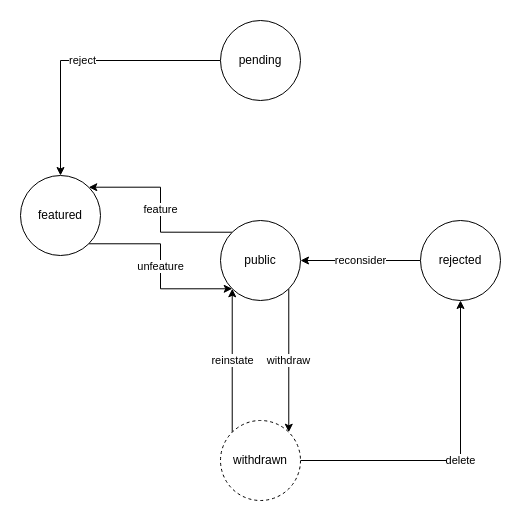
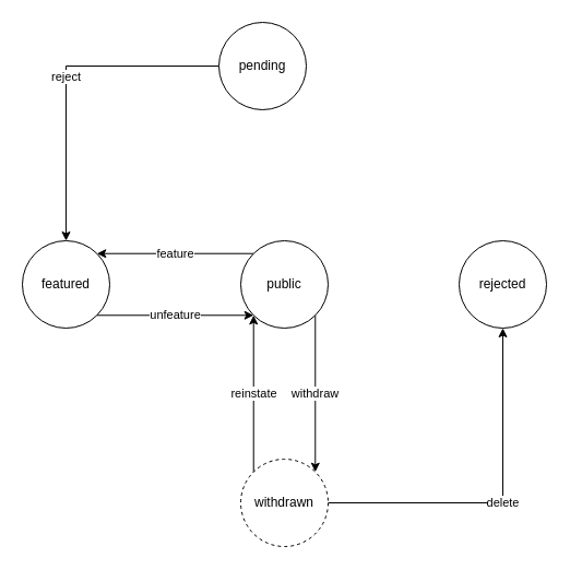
  <mxCell id="0" />
  <mxCell id="1" parent="0" />
  <mxCell id="2" value="reject" style="edgeStyle=orthogonalEdgeStyle;rounded=0;orthogonalLoop=1;jettySize=auto;html=1;" edge="1" parent="1" source="3" target="13"><mxGeometry relative="1" as="geometry" /></mxCell>
- <mxCell id="3" value="pending" style="ellipse;whiteSpace=wrap;html=1;" vertex="1" parent="1"><mxGeometry x="220" y="20" width="80" height="80" as="geometry" /></mxCell>
- <mxCell id="4" value="reconsider" style="edgeStyle=orthogonalEdgeStyle;rounded=0;orthogonalLoop=1;jettySize=auto;html=1;entryX=1;entryY=0.5;entryDx=0;entryDy=0;" edge="1" parent="1" source="5" target="8"><mxGeometry relative="1" as="geometry" /></mxCell>
+ <mxCell id="3" value="pending" style="ellipse;whiteSpace=wrap;html=1;" vertex="1" parent="1"><mxGeometry x="200" y="20" width="80" height="80" as="geometry" /></mxCell>
  <mxCell id="5" value="rejected" style="ellipse;whiteSpace=wrap;html=1;" vertex="1" parent="1"><mxGeometry x="420" y="220" width="80" height="80" as="geometry" /></mxCell>
  <mxCell id="6" value="withdraw" style="edgeStyle=orthogonalEdgeStyle;rounded=0;orthogonalLoop=1;jettySize=auto;html=1;entryX=1;entryY=0;entryDx=0;entryDy=0;exitX=1;exitY=1;exitDx=0;exitDy=0;" edge="1" parent="1" source="8" target="11"><mxGeometry relative="1" as="geometry" /></mxCell>
  <mxCell id="7" value="feature" style="edgeStyle=orthogonalEdgeStyle;rounded=0;orthogonalLoop=1;jettySize=auto;html=1;exitX=0;exitY=0;exitDx=0;exitDy=0;entryX=1;entryY=0;entryDx=0;entryDy=0;" edge="1" parent="1" source="8" target="13"><mxGeometry relative="1" as="geometry" /></mxCell>
  <mxCell id="8" value="public" style="ellipse;whiteSpace=wrap;html=1;" vertex="1" parent="1"><mxGeometry x="220" y="220" width="80" height="80" as="geometry" /></mxCell>
  <mxCell id="9" value="reinstate" style="edgeStyle=orthogonalEdgeStyle;rounded=0;orthogonalLoop=1;jettySize=auto;html=1;entryX=0;entryY=1;entryDx=0;entryDy=0;exitX=0;exitY=0;exitDx=0;exitDy=0;" edge="1" parent="1" source="11" target="8"><mxGeometry relative="1" as="geometry" /></mxCell>
  <mxCell id="10" value="delete" style="edgeStyle=orthogonalEdgeStyle;rounded=0;orthogonalLoop=1;jettySize=auto;html=1;entryX=0.5;entryY=1;entryDx=0;entryDy=0;" edge="1" parent="1" source="11" target="5"><mxGeometry relative="1" as="geometry" /></mxCell>
  <mxCell id="11" value="withdrawn" style="ellipse;whiteSpace=wrap;html=1;dashed=1;" vertex="1" parent="1"><mxGeometry x="220" y="420" width="80" height="80" as="geometry" /></mxCell>
  <mxCell id="12" value="unfeature" style="edgeStyle=orthogonalEdgeStyle;rounded=0;orthogonalLoop=1;jettySize=auto;html=1;exitX=1;exitY=1;exitDx=0;exitDy=0;entryX=0;entryY=1;entryDx=0;entryDy=0;" edge="1" parent="1" source="13" target="8"><mxGeometry relative="1" as="geometry" /></mxCell>
- <mxCell id="13" value="featured" style="ellipse;whiteSpace=wrap;html=1;" vertex="1" parent="1"><mxGeometry x="20" y="175" width="80" height="80" as="geometry" /></mxCell>
+ <mxCell id="13" value="featured" style="ellipse;whiteSpace=wrap;html=1;" vertex="1" parent="1"><mxGeometry x="20" y="220" width="80" height="80" as="geometry" /></mxCell>
